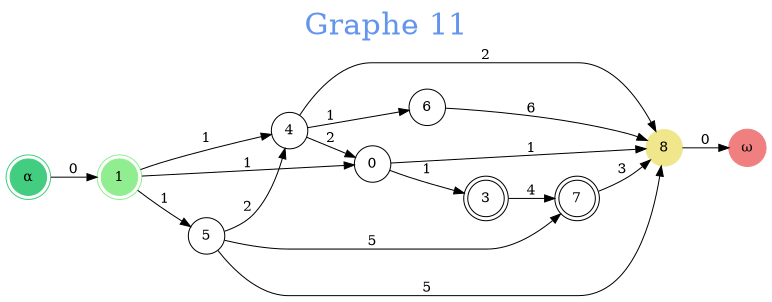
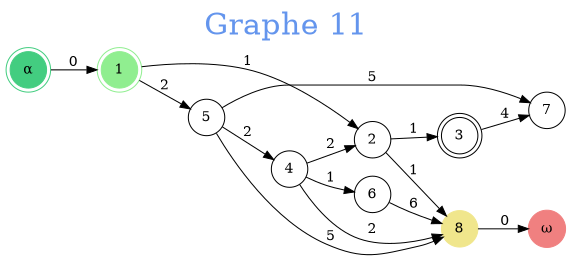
  digraph {
    fontcolor=cornflowerblue
    fontsize=30
    label="Graphe 11"
    labelloc=t
    rankdir=LR
    node [shape=circle]
    n1 [color=seagreen3 label="α" shape=doublecircle style=filled]
    n2 [color=lightgreen label=1 shape=doublecircle style=filled]
-   n3 [label=0]
+   n3 [label=2]
    n4 [label=4]
    n5 [label=5]
    n6 [label=3 shape=doublecircle]
    n7 [color=khaki label=8 style=filled]
    n8 [label=6]
-   n9 [label=7 shape=doublecircle]
+   n9 [label=7]
    n10 [color=lightcoral label="ω" style=filled]
    n1 -> n2 [label=0]
    n2 -> n3 [label=1]
-   n2 -> n4 [label=1]
-   n2 -> n5 [label=1]
+   n2 -> n5 [label=2]
    n3 -> n6 [label=1]
    n3 -> n7 [label=1]
    n4 -> n3 [label=2]
    n4 -> n7 [label=2]
    n4 -> n8 [label=1]
    n5 -> n4 [label=2]
    n5 -> n7 [label=5]
    n5 -> n9 [label=5]
    n6 -> n9 [label=4]
    n7 -> n10 [label=0]
    n8 -> n7 [label=6]
-   n9 -> n7 [label=3]
  }
